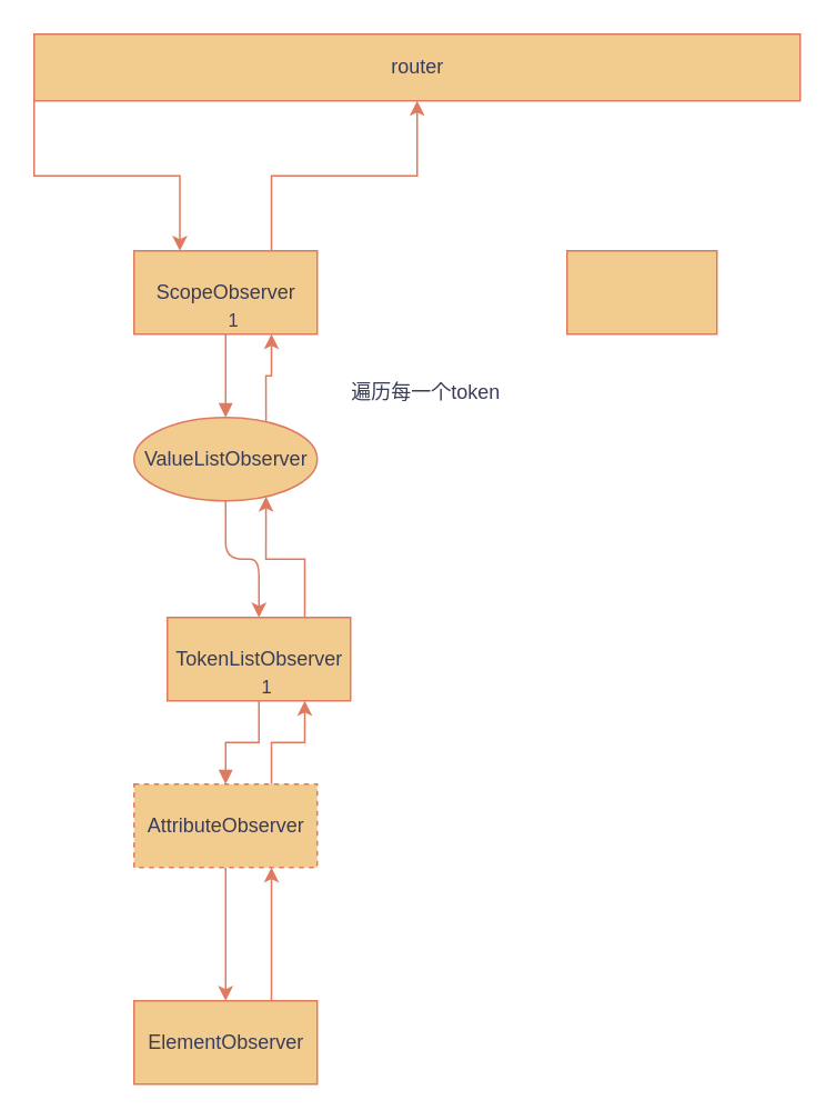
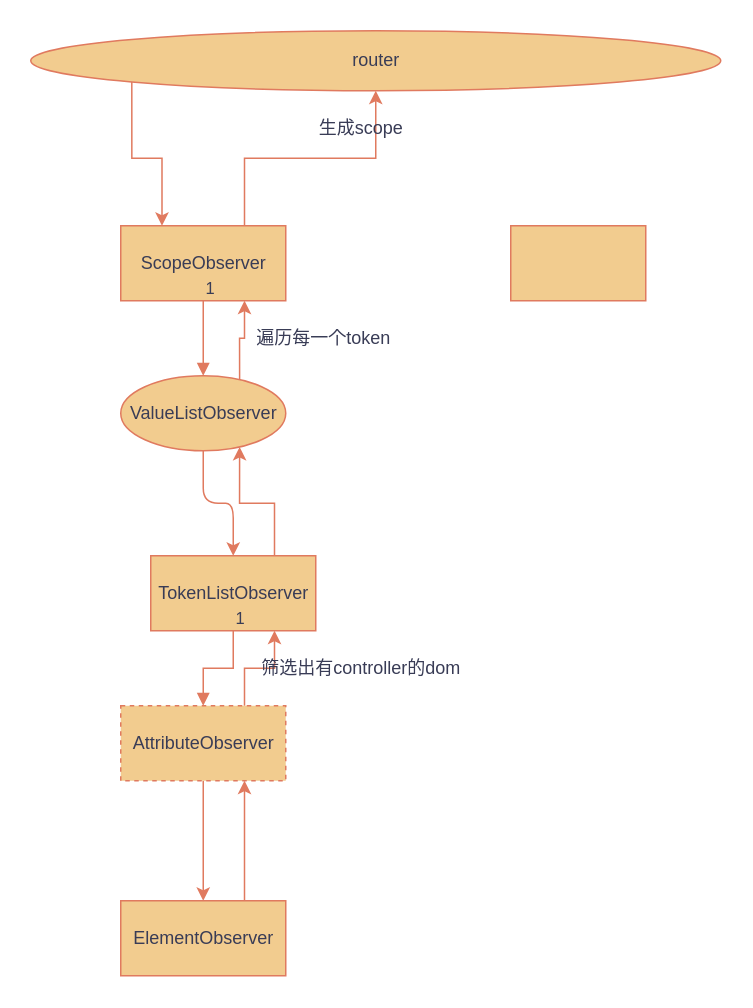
  <mxCell id="0" />
  <mxCell id="1" parent="0" />
  <mxCell id="2" style="edgeStyle=orthogonalEdgeStyle;rounded=0;orthogonalLoop=1;jettySize=auto;html=1;exitX=0;exitY=1;exitDx=0;exitDy=0;entryX=0.25;entryY=0;entryDx=0;entryDy=0;strokeColor=#E07A5F;fontColor=#393C56;fillColor=#F2CC8F;" edge="1" parent="1" source="3" target="5"><mxGeometry relative="1" as="geometry" /></mxCell>
- <mxCell id="3" value="router" style="html=1;rounded=0;labelBackgroundColor=none;fillColor=#F2CC8F;strokeColor=#E07A5F;fontColor=#393C56;" vertex="1" parent="1"><mxGeometry x="20" y="20" width="460" height="40" as="geometry" /></mxCell>
+ <mxCell id="3" value="router" style="ellipse;html=1;labelBackgroundColor=none;fillColor=#F2CC8F;strokeColor=#E07A5F;fontColor=#393C56;" vertex="1" parent="1"><mxGeometry x="20" y="20" width="460" height="40" as="geometry" /></mxCell>
  <mxCell id="4" style="edgeStyle=orthogonalEdgeStyle;rounded=0;orthogonalLoop=1;jettySize=auto;html=1;exitX=0.75;exitY=0;exitDx=0;exitDy=0;entryX=0.5;entryY=1;entryDx=0;entryDy=0;strokeColor=#E07A5F;fontColor=#393C56;fillColor=#F2CC8F;" edge="1" parent="1" source="5" target="3"><mxGeometry relative="1" as="geometry" /></mxCell>
  <mxCell id="5" value="ScopeObserver" style="html=1;rounded=0;labelBackgroundColor=none;fillColor=#F2CC8F;strokeColor=#E07A5F;fontColor=#393C56;" vertex="1" parent="1"><mxGeometry x="80" y="150" width="110" height="50" as="geometry" /></mxCell>
  <mxCell id="6" value="" style="edgeStyle=orthogonalEdgeStyle;orthogonalLoop=1;jettySize=auto;html=1;labelBackgroundColor=none;strokeColor=#E07A5F;fontColor=default;" edge="1" parent="1" source="8" target="12"><mxGeometry relative="1" as="geometry" /></mxCell>
  <mxCell id="7" style="edgeStyle=orthogonalEdgeStyle;rounded=0;orthogonalLoop=1;jettySize=auto;html=1;exitX=0.75;exitY=0;exitDx=0;exitDy=0;entryX=0.75;entryY=1;entryDx=0;entryDy=0;strokeColor=#E07A5F;fontColor=#393C56;fillColor=#F2CC8F;" edge="1" parent="1" source="8" target="5"><mxGeometry relative="1" as="geometry" /></mxCell>
  <mxCell id="8" value="ValueListObserver" style="ellipse;html=1;labelBackgroundColor=none;fillColor=#F2CC8F;strokeColor=#E07A5F;fontColor=#393C56;" vertex="1" parent="1"><mxGeometry x="80" y="250" width="110" height="50" as="geometry" /></mxCell>
  <mxCell id="9" value="" style="endArrow=block;endFill=1;html=1;edgeStyle=orthogonalEdgeStyle;align=left;verticalAlign=top;rounded=0;exitX=0.5;exitY=1;exitDx=0;exitDy=0;entryX=0.5;entryY=0;entryDx=0;entryDy=0;labelBackgroundColor=none;strokeColor=#E07A5F;fontColor=default;" edge="1" parent="1" source="5" target="8"><mxGeometry x="-1" relative="1" as="geometry"><mxPoint x="540" y="420" as="sourcePoint" /><mxPoint x="700" y="420" as="targetPoint" /></mxGeometry></mxCell>
  <mxCell id="10" value="1" style="edgeLabel;resizable=0;html=1;align=left;verticalAlign=bottom;rounded=0;labelBackgroundColor=none;fontColor=#393C56;" connectable="0" vertex="1" parent="9"><mxGeometry x="-1" relative="1" as="geometry" /></mxCell>
  <mxCell id="11" style="edgeStyle=orthogonalEdgeStyle;rounded=0;orthogonalLoop=1;jettySize=auto;html=1;exitX=0.75;exitY=0;exitDx=0;exitDy=0;entryX=0.75;entryY=1;entryDx=0;entryDy=0;strokeColor=#E07A5F;fontColor=#393C56;fillColor=#F2CC8F;" edge="1" parent="1" source="12" target="8"><mxGeometry relative="1" as="geometry" /></mxCell>
  <mxCell id="12" value="TokenListObserver" style="html=1;rounded=0;labelBackgroundColor=none;fillColor=#F2CC8F;strokeColor=#E07A5F;fontColor=#393C56;" vertex="1" parent="1"><mxGeometry x="100" y="370" width="110" height="50" as="geometry" /></mxCell>
  <mxCell id="13" value="" style="edgeStyle=orthogonalEdgeStyle;orthogonalLoop=1;jettySize=auto;html=1;labelBackgroundColor=none;strokeColor=#E07A5F;fontColor=default;" edge="1" parent="1" source="15" target="19"><mxGeometry relative="1" as="geometry" /></mxCell>
  <mxCell id="14" style="edgeStyle=orthogonalEdgeStyle;rounded=0;orthogonalLoop=1;jettySize=auto;html=1;exitX=0.75;exitY=0;exitDx=0;exitDy=0;entryX=0.75;entryY=1;entryDx=0;entryDy=0;strokeColor=#E07A5F;fontColor=#393C56;fillColor=#F2CC8F;" edge="1" parent="1" source="15" target="12"><mxGeometry relative="1" as="geometry" /></mxCell>
  <mxCell id="15" value="AttributeObserver" style="html=1;rounded=0;labelBackgroundColor=none;fillColor=#F2CC8F;strokeColor=#E07A5F;fontColor=#393C56;dashed=1;" vertex="1" parent="1"><mxGeometry x="80" y="470" width="110" height="50" as="geometry" /></mxCell>
  <mxCell id="16" value="&lt;div&gt;&lt;br&gt;&lt;/div&gt;&lt;div&gt;&lt;br&gt;&lt;/div&gt;" style="endArrow=block;endFill=1;html=1;edgeStyle=orthogonalEdgeStyle;align=left;verticalAlign=top;rounded=0;exitX=0.5;exitY=1;exitDx=0;exitDy=0;entryX=0.5;entryY=0;entryDx=0;entryDy=0;labelBackgroundColor=none;strokeColor=#E07A5F;fontColor=default;" edge="1" parent="1" source="12" target="15"><mxGeometry x="-1" relative="1" as="geometry"><mxPoint x="540" y="640" as="sourcePoint" /><mxPoint x="700" y="640" as="targetPoint" /></mxGeometry></mxCell>
  <mxCell id="17" value="1" style="edgeLabel;resizable=0;html=1;align=left;verticalAlign=bottom;rounded=0;labelBackgroundColor=none;fontColor=#393C56;" connectable="0" vertex="1" parent="16"><mxGeometry x="-1" relative="1" as="geometry" /></mxCell>
  <mxCell id="18" style="edgeStyle=orthogonalEdgeStyle;rounded=0;orthogonalLoop=1;jettySize=auto;html=1;exitX=0.75;exitY=0;exitDx=0;exitDy=0;entryX=0.75;entryY=1;entryDx=0;entryDy=0;strokeColor=#E07A5F;fontColor=#393C56;fillColor=#F2CC8F;" edge="1" parent="1" source="19" target="15"><mxGeometry relative="1" as="geometry" /></mxCell>
  <mxCell id="19" value="ElementObserver" style="html=1;rounded=0;labelBackgroundColor=none;fillColor=#F2CC8F;strokeColor=#E07A5F;fontColor=#393C56;" vertex="1" parent="1"><mxGeometry x="80" y="600" width="110" height="50" as="geometry" /></mxCell>
- <mxCell id="21" value="遍历每一个token" style="text;html=1;align=center;verticalAlign=middle;resizable=0;points=[];autosize=1;strokeColor=none;fillColor=none;fontColor=#393C56;" vertex="1" parent="1"><mxGeometry x="200" y="220" width="110" height="30" as="geometry" /></mxCell>
+ <mxCell id="20" value="筛选出有controller的dom" style="text;html=1;align=center;verticalAlign=middle;resizable=0;points=[];autosize=1;strokeColor=none;fillColor=none;fontColor=#393C56;" vertex="1" parent="1"><mxGeometry x="160" y="430" width="160" height="30" as="geometry" /></mxCell>
+ <mxCell id="21" value="遍历每一个token" style="text;html=1;align=center;verticalAlign=middle;resizable=0;points=[];autosize=1;strokeColor=none;fillColor=none;fontColor=#393C56;" vertex="1" parent="1"><mxGeometry x="160" y="210" width="110" height="30" as="geometry" /></mxCell>
  <mxCell id="22" value="" style="whiteSpace=wrap;html=1;strokeColor=#E07A5F;fontColor=#393C56;fillColor=#F2CC8F;" vertex="1" parent="1"><mxGeometry x="340" y="150" width="90" height="50" as="geometry" /></mxCell>
+ <mxCell id="23" value="生成scope" style="text;html=1;align=center;verticalAlign=middle;resizable=0;points=[];autosize=1;strokeColor=none;fillColor=none;fontColor=#393C56;" vertex="1" parent="1"><mxGeometry x="200" y="70" width="80" height="30" as="geometry" /></mxCell>
